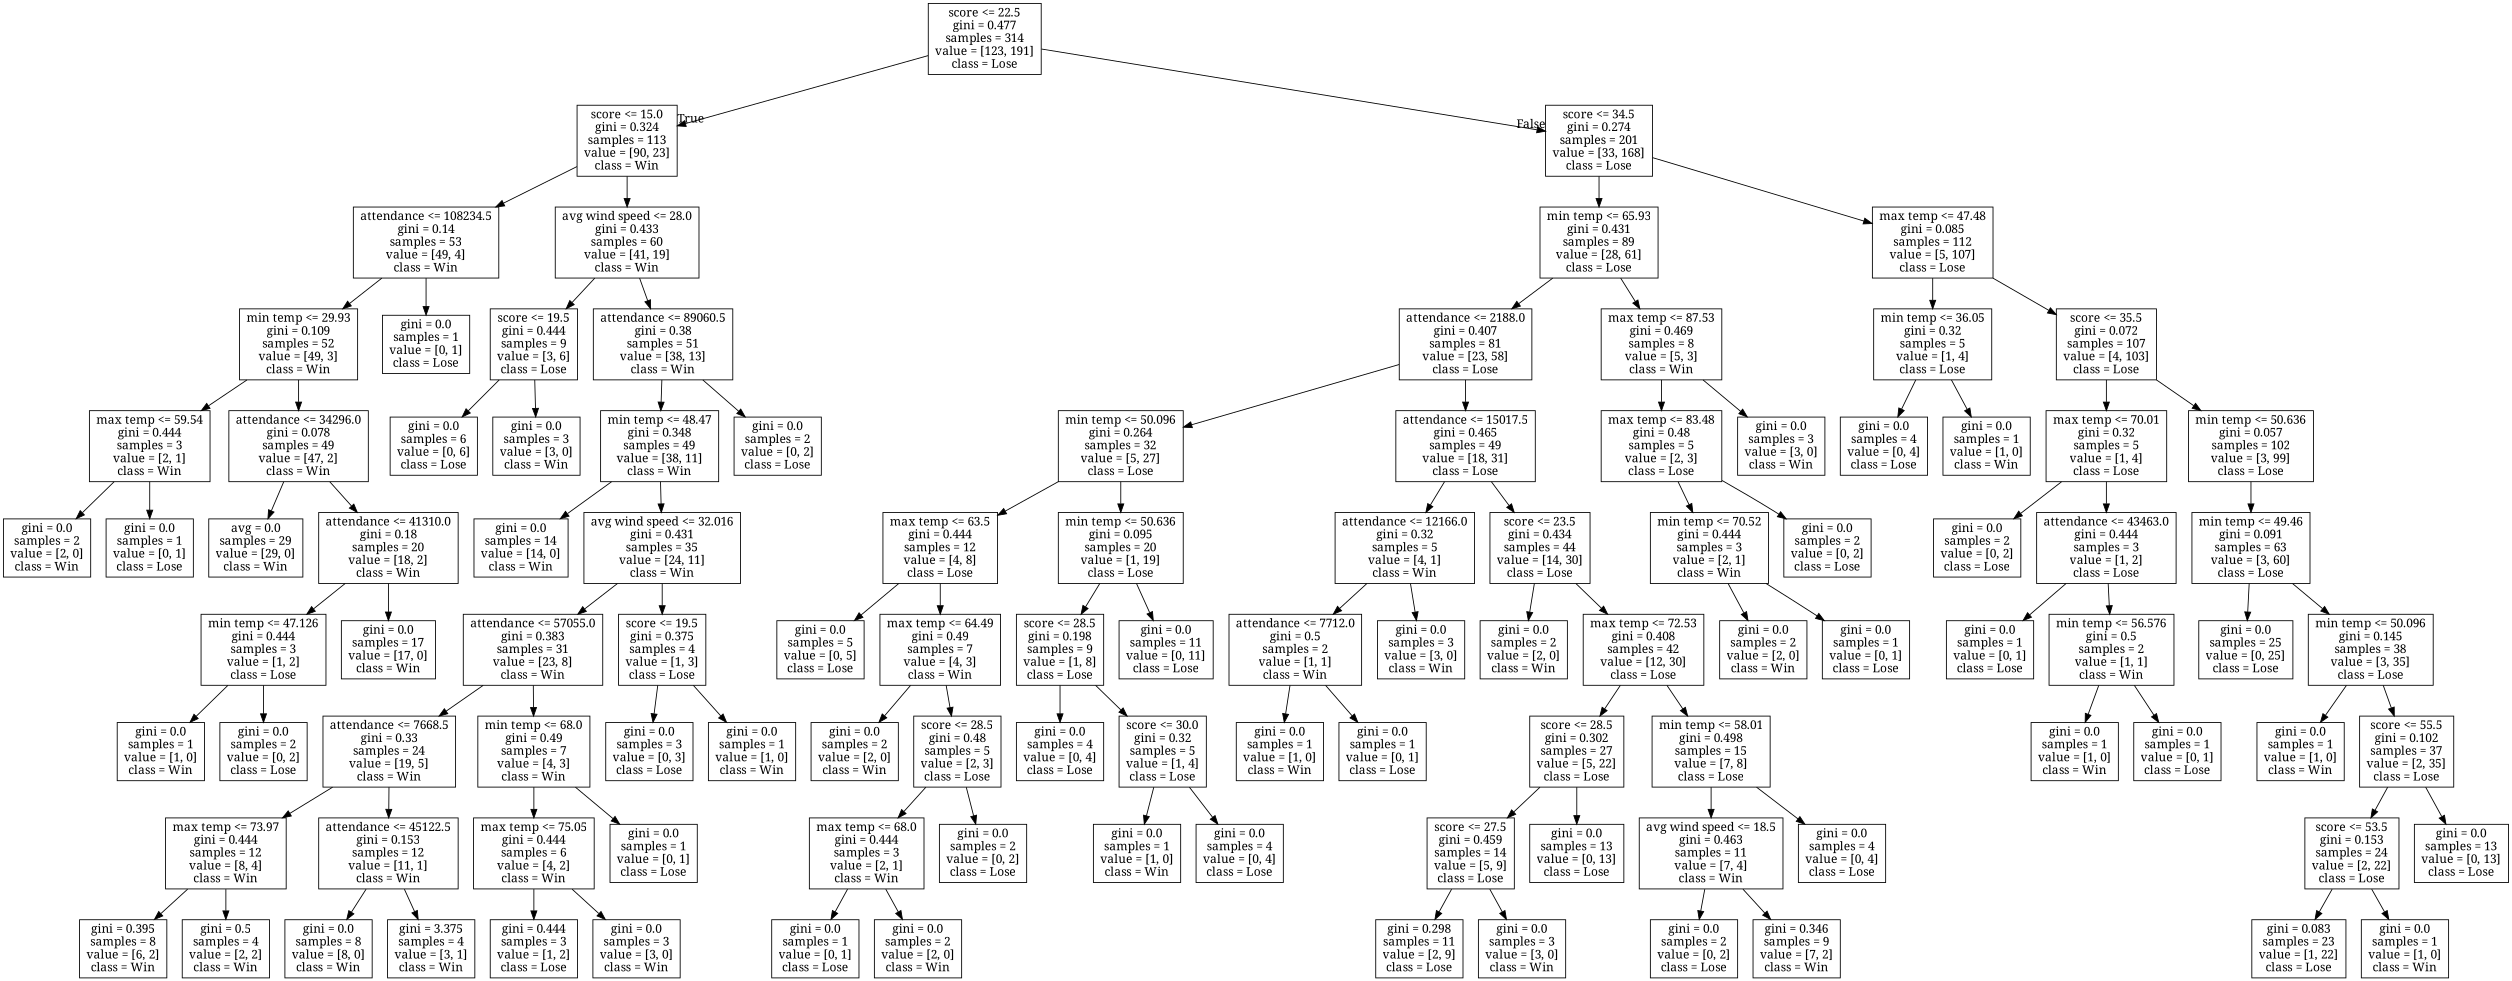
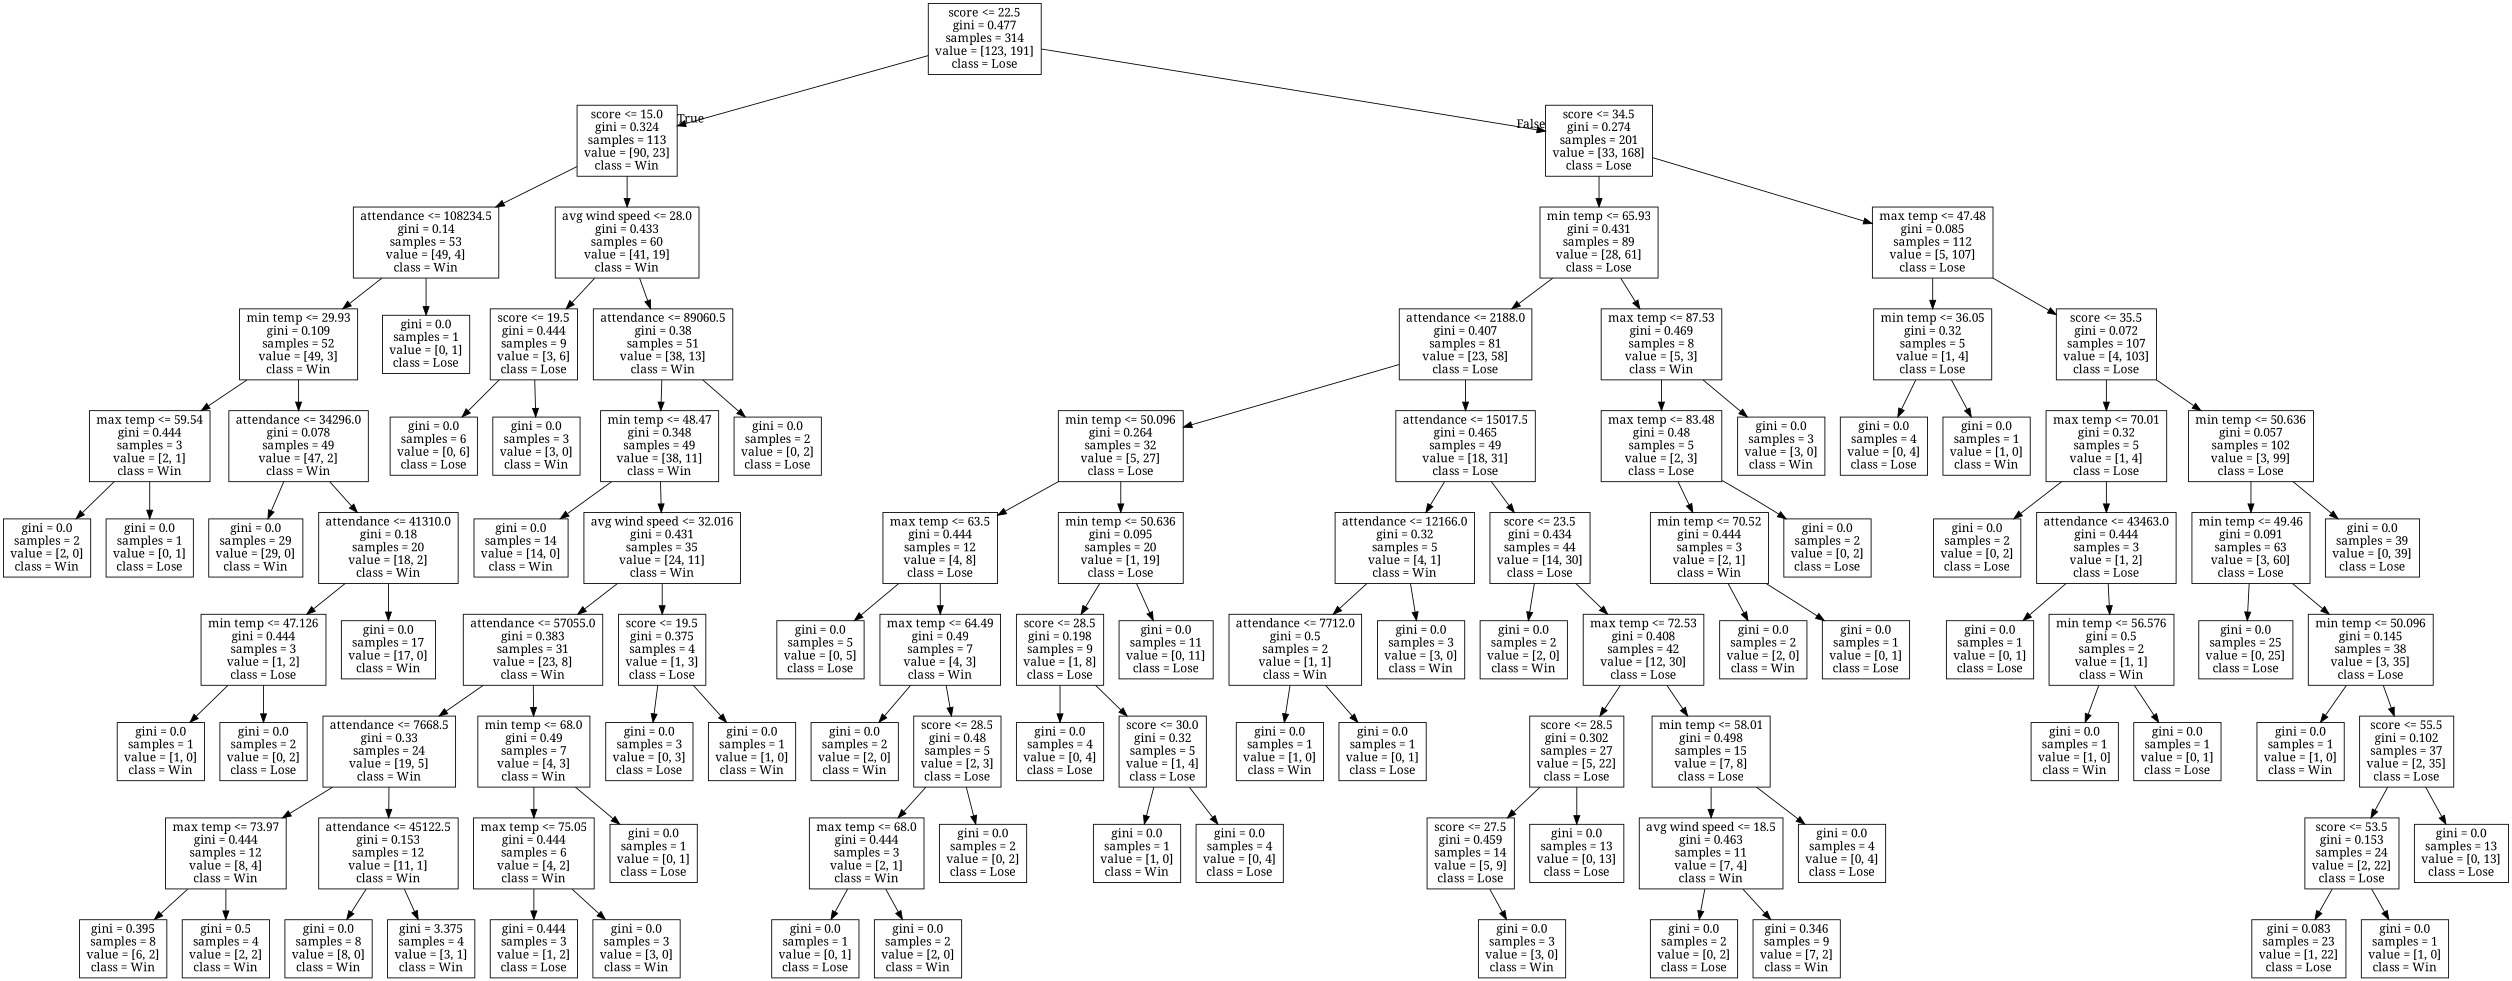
  digraph {
    fontname="Noto Serif"
    node [fontname="Noto Serif" shape=box]
    edge [fontname="Noto Serif"]
    n1 [label="score <= 22.5\ngini = 0.477\nsamples = 314\nvalue = [123, 191]\nclass = Lose"]
    n2 [label="score <= 15.0\ngini = 0.324\nsamples = 113\nvalue = [90, 23]\nclass = Win"]
    n3 [label="score <= 34.5\ngini = 0.274\nsamples = 201\nvalue = [33, 168]\nclass = Lose"]
    n4 [label="attendance <= 108234.5\ngini = 0.14\nsamples = 53\nvalue = [49, 4]\nclass = Win"]
    n5 [label="avg wind speed <= 28.0\ngini = 0.433\nsamples = 60\nvalue = [41, 19]\nclass = Win"]
    n6 [label="min temp <= 65.93\ngini = 0.431\nsamples = 89\nvalue = [28, 61]\nclass = Lose"]
    n7 [label="max temp <= 47.48\ngini = 0.085\nsamples = 112\nvalue = [5, 107]\nclass = Lose"]
    n8 [label="min temp <= 29.93\ngini = 0.109\nsamples = 52\nvalue = [49, 3]\nclass = Win"]
    n9 [label="gini = 0.0\nsamples = 1\nvalue = [0, 1]\nclass = Lose"]
    n10 [label="score <= 19.5\ngini = 0.444\nsamples = 9\nvalue = [3, 6]\nclass = Lose"]
    n11 [label="attendance <= 89060.5\ngini = 0.38\nsamples = 51\nvalue = [38, 13]\nclass = Win"]
    n12 [label="max temp <= 59.54\ngini = 0.444\nsamples = 3\nvalue = [2, 1]\nclass = Win"]
    n13 [label="attendance <= 34296.0\ngini = 0.078\nsamples = 49\nvalue = [47, 2]\nclass = Win"]
    n14 [label="gini = 0.0\nsamples = 2\nvalue = [2, 0]\nclass = Win"]
    n15 [label="gini = 0.0\nsamples = 1\nvalue = [0, 1]\nclass = Lose"]
-   n16 [label="avg = 0.0\nsamples = 29\nvalue = [29, 0]\nclass = Win"]
+   n16 [label="gini = 0.0\nsamples = 29\nvalue = [29, 0]\nclass = Win"]
    n17 [label="attendance <= 41310.0\ngini = 0.18\nsamples = 20\nvalue = [18, 2]\nclass = Win"]
    n18 [label="min temp <= 47.126\ngini = 0.444\nsamples = 3\nvalue = [1, 2]\nclass = Lose"]
    n19 [label="gini = 0.0\nsamples = 17\nvalue = [17, 0]\nclass = Win"]
    n20 [label="gini = 0.0\nsamples = 1\nvalue = [1, 0]\nclass = Win"]
    n21 [label="gini = 0.0\nsamples = 2\nvalue = [0, 2]\nclass = Lose"]
    n22 [label="gini = 0.0\nsamples = 6\nvalue = [0, 6]\nclass = Lose"]
    n23 [label="gini = 0.0\nsamples = 3\nvalue = [3, 0]\nclass = Win"]
    n24 [label="min temp <= 48.47\ngini = 0.348\nsamples = 49\nvalue = [38, 11]\nclass = Win"]
    n25 [label="gini = 0.0\nsamples = 2\nvalue = [0, 2]\nclass = Lose"]
    n26 [label="gini = 0.0\nsamples = 14\nvalue = [14, 0]\nclass = Win"]
    n27 [label="avg wind speed <= 32.016\ngini = 0.431\nsamples = 35\nvalue = [24, 11]\nclass = Win"]
    n28 [label="attendance <= 57055.0\ngini = 0.383\nsamples = 31\nvalue = [23, 8]\nclass = Win"]
    n29 [label="score <= 19.5\ngini = 0.375\nsamples = 4\nvalue = [1, 3]\nclass = Lose"]
    n30 [label="attendance <= 7668.5\ngini = 0.33\nsamples = 24\nvalue = [19, 5]\nclass = Win"]
    n31 [label="min temp <= 68.0\ngini = 0.49\nsamples = 7\nvalue = [4, 3]\nclass = Win"]
    n32 [label="gini = 0.0\nsamples = 3\nvalue = [0, 3]\nclass = Lose"]
    n33 [label="gini = 0.0\nsamples = 1\nvalue = [1, 0]\nclass = Win"]
    n34 [label="max temp <= 73.97\ngini = 0.444\nsamples = 12\nvalue = [8, 4]\nclass = Win"]
    n35 [label="attendance <= 45122.5\ngini = 0.153\nsamples = 12\nvalue = [11, 1]\nclass = Win"]
    n36 [label="max temp <= 75.05\ngini = 0.444\nsamples = 6\nvalue = [4, 2]\nclass = Win"]
    n37 [label="gini = 0.0\nsamples = 1\nvalue = [0, 1]\nclass = Lose"]
    n38 [label="gini = 0.395\nsamples = 8\nvalue = [6, 2]\nclass = Win"]
    n39 [label="gini = 0.5\nsamples = 4\nvalue = [2, 2]\nclass = Win"]
    n40 [label="gini = 0.0\nsamples = 8\nvalue = [8, 0]\nclass = Win"]
    n41 [label="gini = 3.375\nsamples = 4\nvalue = [3, 1]\nclass = Win"]
    n42 [label="gini = 0.444\nsamples = 3\nvalue = [1, 2]\nclass = Lose"]
    n43 [label="gini = 0.0\nsamples = 3\nvalue = [3, 0]\nclass = Win"]
    n44 [label="attendance <= 2188.0\ngini = 0.407\nsamples = 81\nvalue = [23, 58]\nclass = Lose"]
    n45 [label="max temp <= 87.53\ngini = 0.469\nsamples = 8\nvalue = [5, 3]\nclass = Win"]
    n46 [label="min temp <= 36.05\ngini = 0.32\nsamples = 5\nvalue = [1, 4]\nclass = Lose"]
    n47 [label="score <= 35.5\ngini = 0.072\nsamples = 107\nvalue = [4, 103]\nclass = Lose"]
    n48 [label="min temp <= 50.096\ngini = 0.264\nsamples = 32\nvalue = [5, 27]\nclass = Lose"]
    n49 [label="attendance <= 15017.5\ngini = 0.465\nsamples = 49\nvalue = [18, 31]\nclass = Lose"]
    n50 [label="max temp <= 83.48\ngini = 0.48\nsamples = 5\nvalue = [2, 3]\nclass = Lose"]
    n51 [label="gini = 0.0\nsamples = 3\nvalue = [3, 0]\nclass = Win"]
    n52 [label="max temp <= 63.5\ngini = 0.444\nsamples = 12\nvalue = [4, 8]\nclass = Lose"]
    n53 [label="min temp <= 50.636\ngini = 0.095\nsamples = 20\nvalue = [1, 19]\nclass = Lose"]
    n54 [label="attendance <= 12166.0\ngini = 0.32\nsamples = 5\nvalue = [4, 1]\nclass = Win"]
    n55 [label="score <= 23.5\ngini = 0.434\nsamples = 44\nvalue = [14, 30]\nclass = Lose"]
    n56 [label="gini = 0.0\nsamples = 5\nvalue = [0, 5]\nclass = Lose"]
    n57 [label="max temp <= 64.49\ngini = 0.49\nsamples = 7\nvalue = [4, 3]\nclass = Win"]
    n58 [label="score <= 28.5\ngini = 0.198\nsamples = 9\nvalue = [1, 8]\nclass = Lose"]
    n59 [label="gini = 0.0\nsamples = 11\nvalue = [0, 11]\nclass = Lose"]
    n60 [label="gini = 0.0\nsamples = 2\nvalue = [2, 0]\nclass = Win"]
    n61 [label="score <= 28.5\ngini = 0.48\nsamples = 5\nvalue = [2, 3]\nclass = Lose"]
    n62 [label="max temp <= 68.0\ngini = 0.444\nsamples = 3\nvalue = [2, 1]\nclass = Win"]
    n63 [label="gini = 0.0\nsamples = 2\nvalue = [0, 2]\nclass = Lose"]
    n64 [label="gini = 0.0\nsamples = 1\nvalue = [0, 1]\nclass = Lose"]
    n65 [label="gini = 0.0\nsamples = 2\nvalue = [2, 0]\nclass = Win"]
    n66 [label="gini = 0.0\nsamples = 4\nvalue = [0, 4]\nclass = Lose"]
    n67 [label="score <= 30.0\ngini = 0.32\nsamples = 5\nvalue = [1, 4]\nclass = Lose"]
    n68 [label="gini = 0.0\nsamples = 1\nvalue = [1, 0]\nclass = Win"]
    n69 [label="gini = 0.0\nsamples = 4\nvalue = [0, 4]\nclass = Lose"]
    n70 [label="attendance <= 7712.0\ngini = 0.5\nsamples = 2\nvalue = [1, 1]\nclass = Win"]
    n71 [label="gini = 0.0\nsamples = 3\nvalue = [3, 0]\nclass = Win"]
    n72 [label="gini = 0.0\nsamples = 2\nvalue = [2, 0]\nclass = Win"]
    n73 [label="max temp <= 72.53\ngini = 0.408\nsamples = 42\nvalue = [12, 30]\nclass = Lose"]
    n74 [label="gini = 0.0\nsamples = 1\nvalue = [1, 0]\nclass = Win"]
    n75 [label="gini = 0.0\nsamples = 1\nvalue = [0, 1]\nclass = Lose"]
    n76 [label="score <= 28.5\ngini = 0.302\nsamples = 27\nvalue = [5, 22]\nclass = Lose"]
    n77 [label="min temp <= 58.01\ngini = 0.498\nsamples = 15\nvalue = [7, 8]\nclass = Lose"]
    n78 [label="score <= 27.5\ngini = 0.459\nsamples = 14\nvalue = [5, 9]\nclass = Lose"]
    n79 [label="gini = 0.0\nsamples = 13\nvalue = [0, 13]\nclass = Lose"]
    n80 [label="avg wind speed <= 18.5\ngini = 0.463\nsamples = 11\nvalue = [7, 4]\nclass = Win"]
    n81 [label="gini = 0.0\nsamples = 4\nvalue = [0, 4]\nclass = Lose"]
-   n82 [label="gini = 0.298\nsamples = 11\nvalue = [2, 9]\nclass = Lose"]
    n83 [label="gini = 0.0\nsamples = 3\nvalue = [3, 0]\nclass = Win"]
    n84 [label="gini = 0.0\nsamples = 2\nvalue = [0, 2]\nclass = Lose"]
    n85 [label="gini = 0.346\nsamples = 9\nvalue = [7, 2]\nclass = Win"]
    n86 [label="min temp <= 70.52\ngini = 0.444\nsamples = 3\nvalue = [2, 1]\nclass = Win"]
    n87 [label="gini = 0.0\nsamples = 2\nvalue = [0, 2]\nclass = Lose"]
    n88 [label="gini = 0.0\nsamples = 2\nvalue = [2, 0]\nclass = Win"]
    n89 [label="gini = 0.0\nsamples = 1\nvalue = [0, 1]\nclass = Lose"]
    n90 [label="gini = 0.0\nsamples = 4\nvalue = [0, 4]\nclass = Lose"]
    n91 [label="gini = 0.0\nsamples = 1\nvalue = [1, 0]\nclass = Win"]
    n92 [label="max temp <= 70.01\ngini = 0.32\nsamples = 5\nvalue = [1, 4]\nclass = Lose"]
    n93 [label="min temp <= 50.636\ngini = 0.057\nsamples = 102\nvalue = [3, 99]\nclass = Lose"]
    n94 [label="gini = 0.0\nsamples = 2\nvalue = [0, 2]\nclass = Lose"]
    n95 [label="attendance <= 43463.0\ngini = 0.444\nsamples = 3\nvalue = [1, 2]\nclass = Lose"]
    n96 [label="min temp <= 49.46\ngini = 0.091\nsamples = 63\nvalue = [3, 60]\nclass = Lose"]
+   n97 [label="gini = 0.0\nsamples = 39\nvalue = [0, 39]\nclass = Lose"]
    n98 [label="gini = 0.0\nsamples = 1\nvalue = [0, 1]\nclass = Lose"]
    n99 [label="min temp <= 56.576\ngini = 0.5\nsamples = 2\nvalue = [1, 1]\nclass = Win"]
    n100 [label="gini = 0.0\nsamples = 1\nvalue = [1, 0]\nclass = Win"]
    n101 [label="gini = 0.0\nsamples = 1\nvalue = [0, 1]\nclass = Lose"]
    n102 [label="gini = 0.0\nsamples = 25\nvalue = [0, 25]\nclass = Lose"]
    n103 [label="min temp <= 50.096\ngini = 0.145\nsamples = 38\nvalue = [3, 35]\nclass = Lose"]
    n104 [label="gini = 0.0\nsamples = 1\nvalue = [1, 0]\nclass = Win"]
    n105 [label="score <= 55.5\ngini = 0.102\nsamples = 37\nvalue = [2, 35]\nclass = Lose"]
    n106 [label="score <= 53.5\ngini = 0.153\nsamples = 24\nvalue = [2, 22]\nclass = Lose"]
    n107 [label="gini = 0.0\nsamples = 13\nvalue = [0, 13]\nclass = Lose"]
    n108 [label="gini = 0.083\nsamples = 23\nvalue = [1, 22]\nclass = Lose"]
    n109 [label="gini = 0.0\nsamples = 1\nvalue = [1, 0]\nclass = Win"]
    n1 -> n2 [headlabel=True labelangle=45 labeldistance=2.5]
    n1 -> n3 [headlabel=False labelangle=-45 labeldistance=2.5]
    n2 -> n4
    n2 -> n5
    n3 -> n6
    n3 -> n7
    n4 -> n8
    n4 -> n9
    n5 -> n10
    n5 -> n11
    n6 -> n44
    n6 -> n45
    n7 -> n46
    n7 -> n47
    n8 -> n12
    n8 -> n13
    n10 -> n22
    n10 -> n23
    n11 -> n24
    n11 -> n25
    n12 -> n14
    n12 -> n15
    n13 -> n16
    n13 -> n17
    n17 -> n18
    n17 -> n19
    n18 -> n20
    n18 -> n21
    n24 -> n26
    n24 -> n27
    n27 -> n28
    n27 -> n29
    n28 -> n30
    n28 -> n31
    n29 -> n32
    n29 -> n33
    n30 -> n34
    n30 -> n35
    n31 -> n36
    n31 -> n37
    n34 -> n38
    n34 -> n39
    n35 -> n40
    n35 -> n41
    n36 -> n42
    n36 -> n43
    n44 -> n48
    n44 -> n49
    n45 -> n50
    n45 -> n51
    n46 -> n90
    n46 -> n91
    n47 -> n92
    n47 -> n93
    n48 -> n52
    n48 -> n53
    n49 -> n54
    n49 -> n55
    n50 -> n86
    n50 -> n87
    n52 -> n56
    n52 -> n57
    n53 -> n58
    n53 -> n59
    n54 -> n70
    n54 -> n71
    n55 -> n72
    n55 -> n73
    n57 -> n60
    n57 -> n61
    n58 -> n66
    n58 -> n67
    n61 -> n62
    n61 -> n63
    n62 -> n64
    n62 -> n65
    n67 -> n68
    n67 -> n69
    n70 -> n74
    n70 -> n75
    n73 -> n76
    n73 -> n77
    n76 -> n78
    n76 -> n79
    n77 -> n80
    n77 -> n81
-   n78 -> n82
    n78 -> n83
    n80 -> n84
    n80 -> n85
    n86 -> n88
    n86 -> n89
    n92 -> n94
    n92 -> n95
    n93 -> n96
+   n93 -> n97
    n95 -> n98
    n95 -> n99
    n96 -> n102
    n96 -> n103
    n99 -> n100
    n99 -> n101
    n103 -> n104
    n103 -> n105
    n105 -> n106
    n105 -> n107
    n106 -> n108
    n106 -> n109
  }
